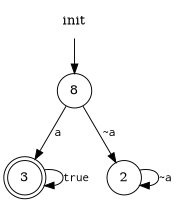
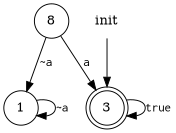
  digraph {
    rankdir=TB
    node [shape=circle]
    edge [fontname=Courier]
    3 [height=.5 shape=doublecircle width=.5]
    n2 [height=.5 label=8 width=.5]
-   2 [height=.5 width=.5]
+   2 [height=.5 width=.5 label=1]
    init [height=.5 shape=plaintext width=.5]
    3 -> 3 [label=true]
    n2 -> 3 [label=a]
    n2 -> 2 [label="~a"]
    2 -> 2 [label="~a"]
-   init -> n2
+   init -> 3
  }
